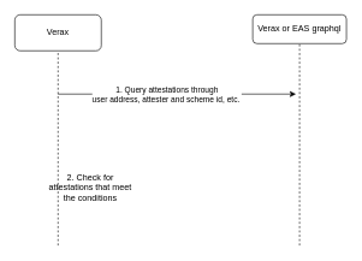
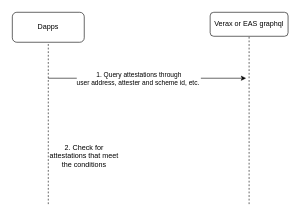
  <mxCell id="0" />
  <mxCell id="1" parent="0" />
- <mxCell id="2" value="Verax" style="rounded=1;whiteSpace=wrap;html=1;" vertex="1" parent="1"><mxGeometry x="20" y="20" width="120" height="50" as="geometry" /></mxCell>
+ <mxCell id="2" value="Dapps" style="rounded=1;whiteSpace=wrap;html=1;" vertex="1" parent="1"><mxGeometry x="20" y="20" width="120" height="50" as="geometry" /></mxCell>
  <mxCell id="3" value="Verax or EAS graphql" style="rounded=1;whiteSpace=wrap;html=1;" vertex="1" parent="1"><mxGeometry x="350" y="20" width="130" height="40" as="geometry" /></mxCell>
  <mxCell id="4" value="" style="endArrow=none;dashed=1;html=1;rounded=0;entryX=0.5;entryY=1;entryDx=0;entryDy=0;" edge="1" parent="1" target="2"><mxGeometry width="50" height="50" relative="1" as="geometry"><mxPoint x="80" y="340" as="sourcePoint" /><mxPoint x="90" y="90" as="targetPoint" /></mxGeometry></mxCell>
  <mxCell id="5" value="" style="endArrow=none;dashed=1;html=1;rounded=0;entryX=0.5;entryY=1;entryDx=0;entryDy=0;" edge="1" parent="1" target="3"><mxGeometry width="50" height="50" relative="1" as="geometry"><mxPoint x="415" y="340" as="sourcePoint" /><mxPoint x="420" y="120" as="targetPoint" /></mxGeometry></mxCell>
  <mxCell id="6" value="" style="endArrow=classic;html=1;rounded=0;" edge="1" parent="1"><mxGeometry width="50" height="50" relative="1" as="geometry"><mxPoint x="80" y="130" as="sourcePoint" /><mxPoint x="410" y="130" as="targetPoint" /></mxGeometry></mxCell>
  <mxCell id="7" value="1.&amp;nbsp;Query attestations through &lt;br&gt;user address, attester and scheme id, etc.&amp;nbsp;" style="edgeLabel;html=1;align=center;verticalAlign=middle;resizable=0;points=[];" vertex="1" connectable="0" parent="6"><mxGeometry x="-0.606" y="1" relative="1" as="geometry"><mxPoint x="85" y="1" as="offset" /></mxGeometry></mxCell>
- <mxCell id="8" value="2.&amp;nbsp;Check for attestations that meet the conditions" style="text;html=1;strokeColor=none;fillColor=none;align=center;verticalAlign=middle;whiteSpace=wrap;rounded=0;" vertex="1" parent="1"><mxGeometry x="65" y="230" width="120" height="60" as="geometry" /></mxCell>
+ <mxCell id="8" value="2.&amp;nbsp;Check for attestations that meet the conditions" style="text;html=1;strokeColor=none;fillColor=none;align=center;verticalAlign=middle;whiteSpace=wrap;rounded=0;" vertex="1" parent="1"><mxGeometry x="80" y="230" width="120" height="60" as="geometry" /></mxCell>
